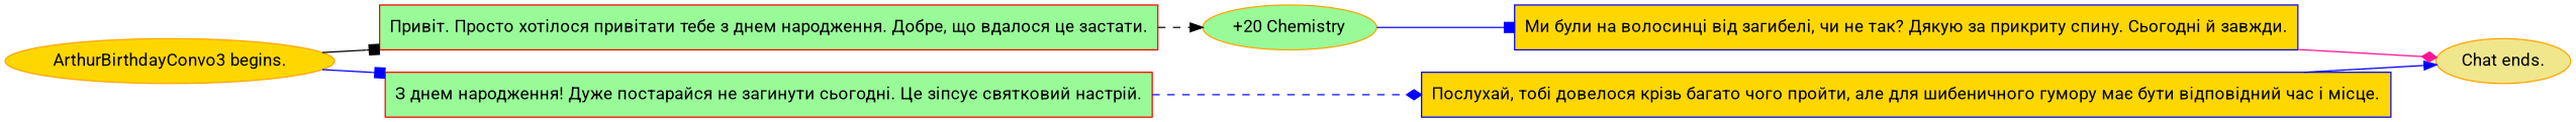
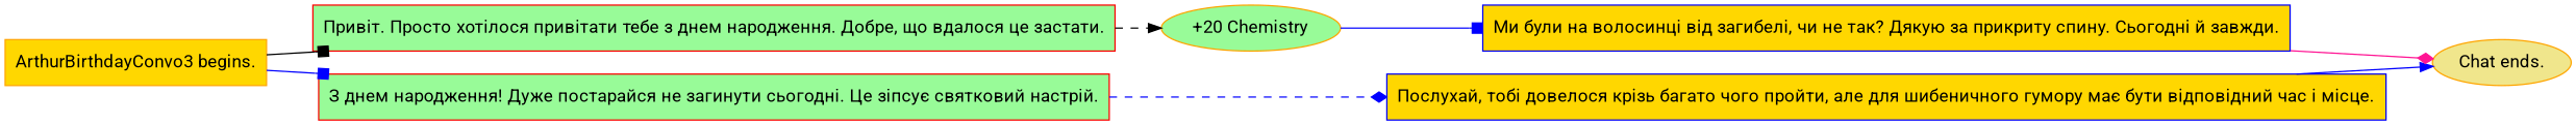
  digraph {
    rankdir=LR
    fontname=Roboto
    node [color=orange style=filled fillcolor=gold fontname=Roboto shape=box]
    edge [color=blue style=solid arrowhead=box fontname=Roboto]
-   "ArthurBirthdayConvo3 begins." [shape=""]
+   "ArthurBirthdayConvo3 begins."
    n2 [color=red label="Привіт. Просто хотілося привітати тебе з днем народження. Добре, що вдалося це застати." fillcolor=palegreen]
    n3 [color=red label="З днем ​​народження! Дуже постарайся не загинути сьогодні. Це зіпсує святковий настрій." fillcolor=palegreen]
    n4 [label="+20 Chemistry" fillcolor=palegreen shape=""]
    n5 [color=blue label="Послухай, тобі довелося крізь багато чого пройти, але для шибеничного гумору має бути відповідний час і місце."]
    n6 [color=blue label="Ми були на волосинці від загибелі, чи не так? Дякую за прикриту спину. Сьогодні й завжди."]
    "Chat ends." [fillcolor=khaki shape=""]
    "ArthurBirthdayConvo3 begins." -> n2 [color=black]
    "ArthurBirthdayConvo3 begins." -> n3
    n2 -> n4 [color=black style=dashed arrowhead=normal]
    n3 -> n5 [style=dashed arrowhead=diamond]
    n4 -> n6
    n5 -> "Chat ends." [arrowhead=normal]
    n6 -> "Chat ends." [color=deeppink arrowhead=diamond]
  }
